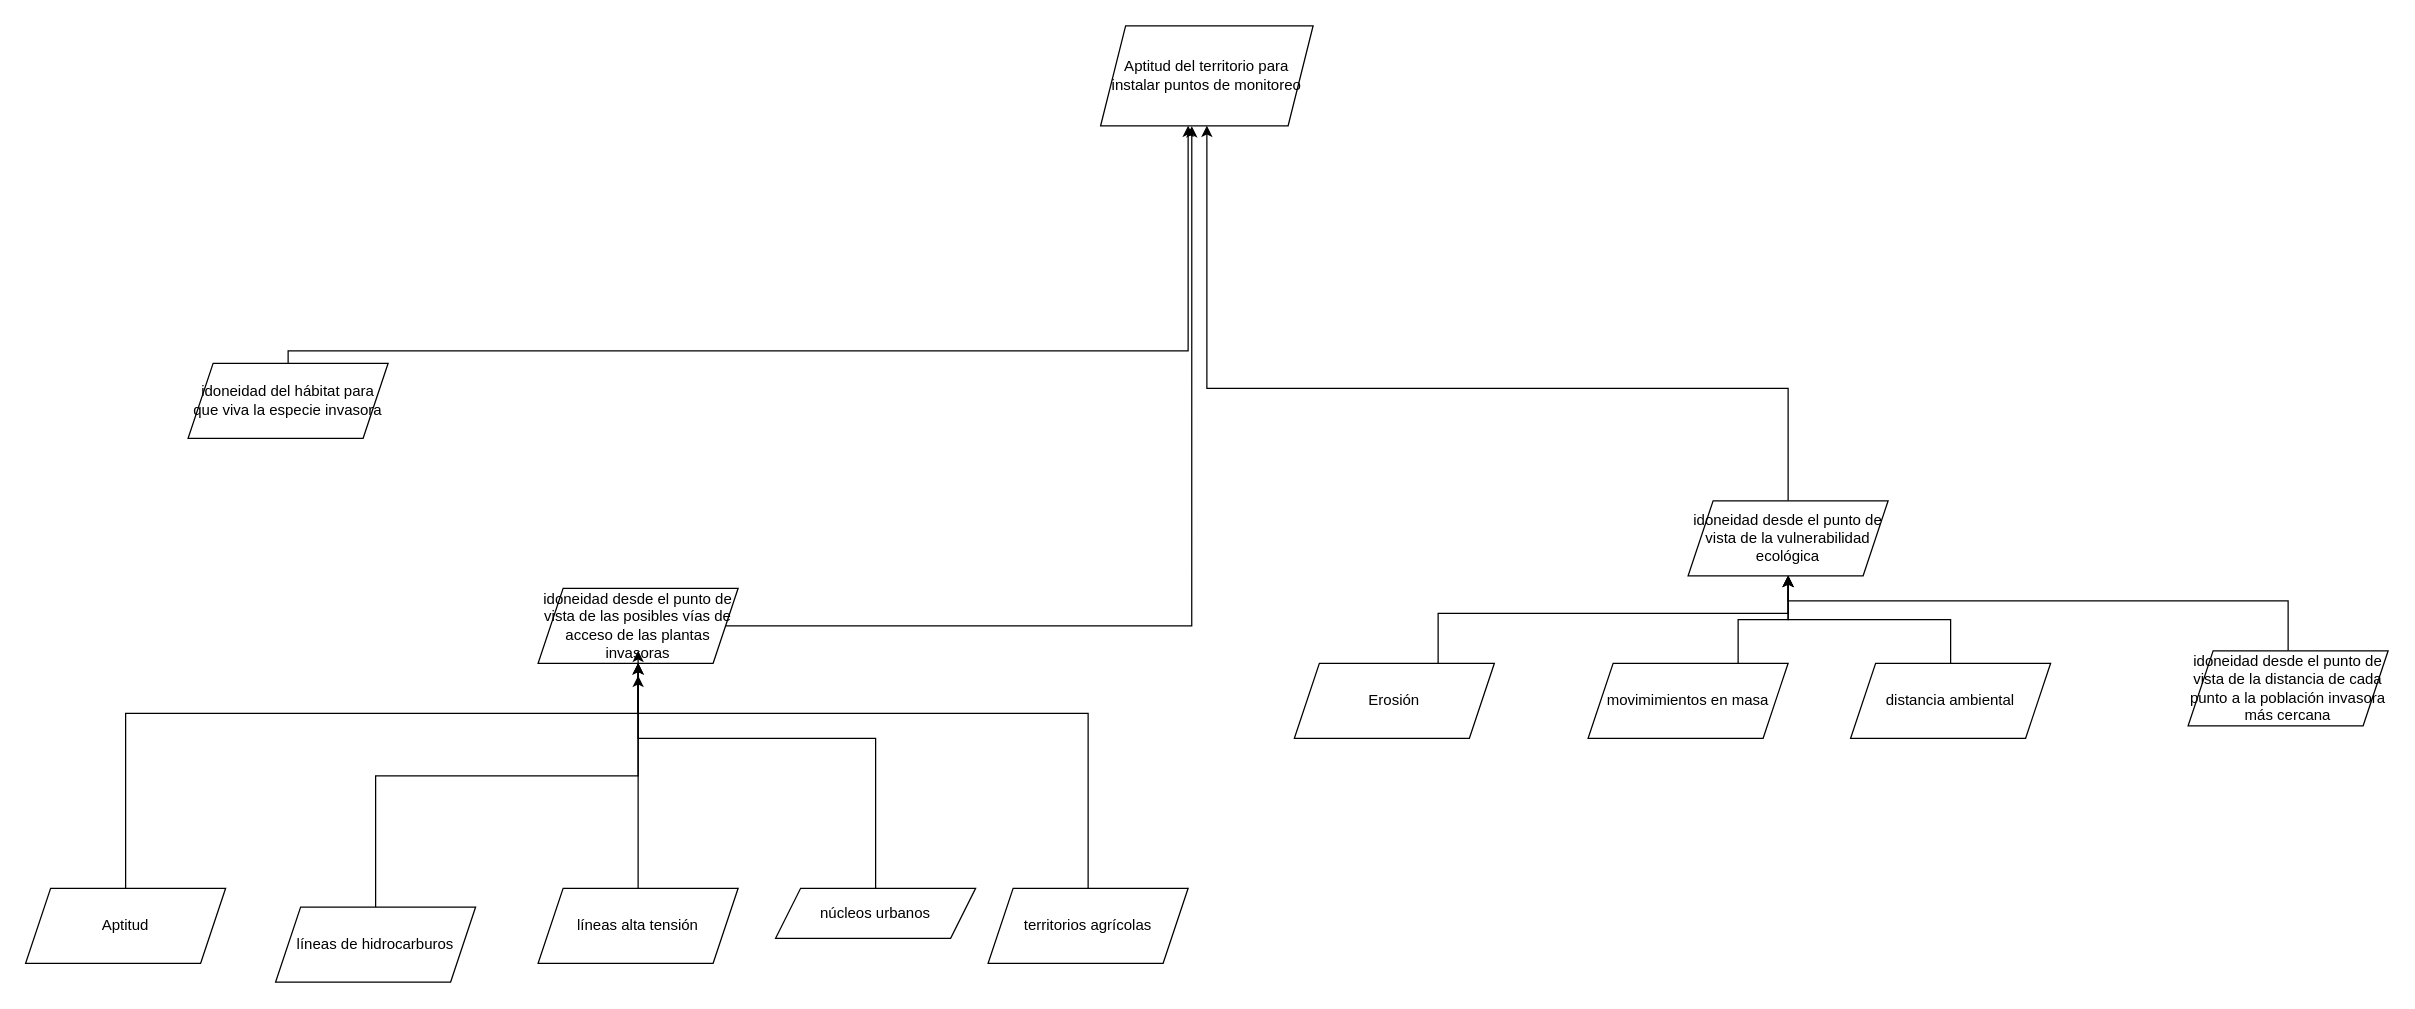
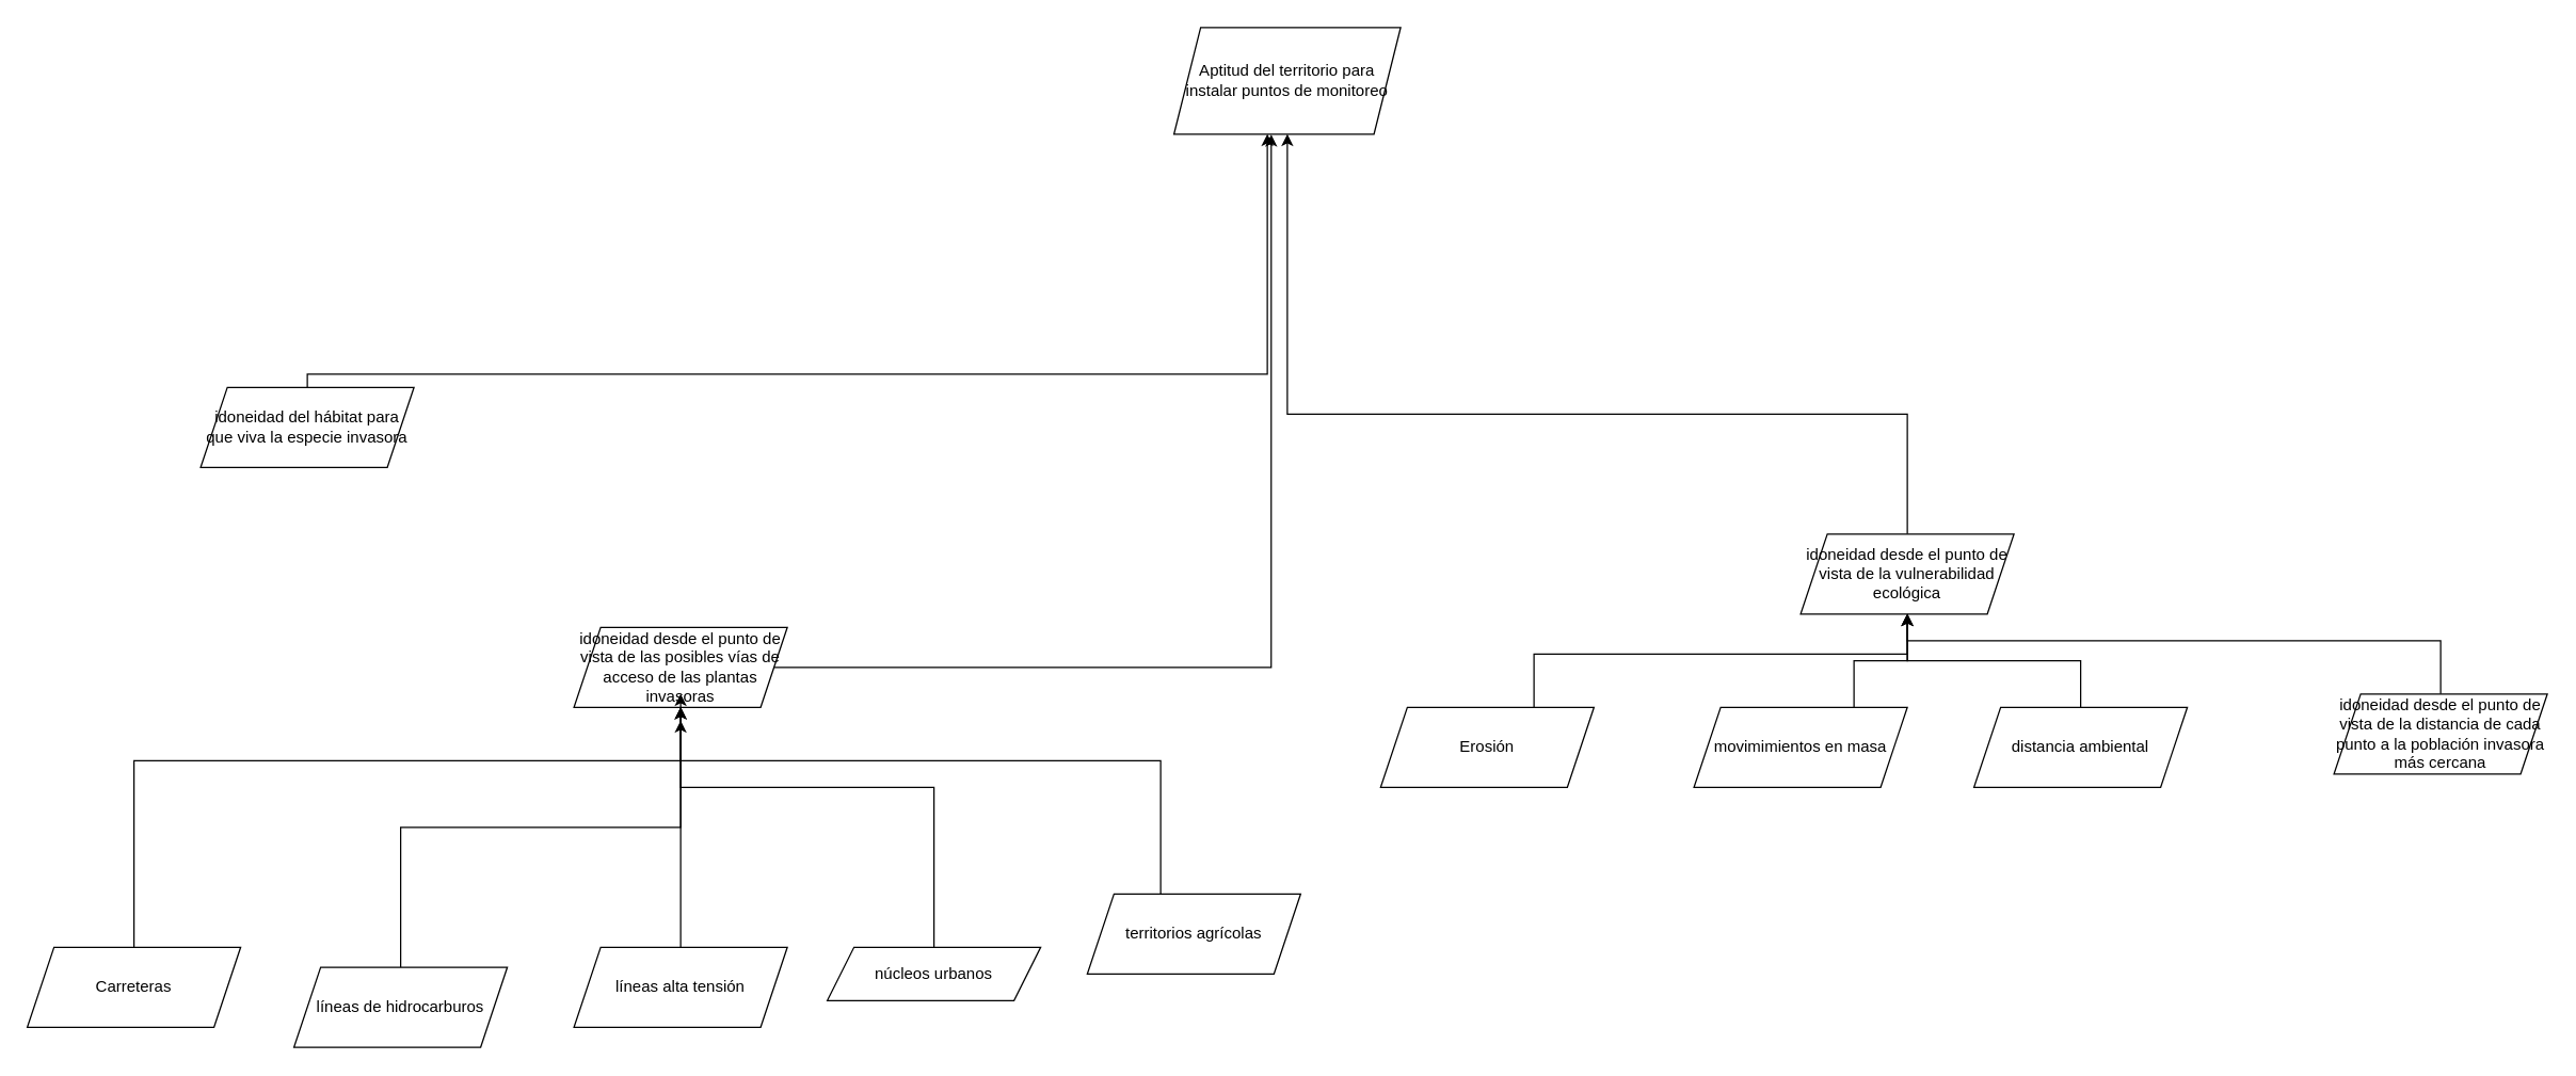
  <mxCell id="0" />
  <mxCell id="1" parent="0" />
  <mxCell id="2" value="Aptitud del territorio para instalar puntos de monitoreo" style="shape=parallelogram;perimeter=parallelogramPerimeter;whiteSpace=wrap;html=1;fixedSize=1;" vertex="1" parent="1"><mxGeometry x="880" y="20" width="170" height="80" as="geometry" /></mxCell>
  <mxCell id="3" style="edgeStyle=orthogonalEdgeStyle;rounded=0;orthogonalLoop=1;jettySize=auto;html=1;" edge="1" parent="1" source="4"><mxGeometry relative="1" as="geometry"><mxPoint x="950" y="100" as="targetPoint" /><Array as="points"><mxPoint x="230" y="280" /><mxPoint x="950" y="280" /></Array></mxGeometry></mxCell>
  <mxCell id="4" value="idoneidad del hábitat para que viva la especie invasora" style="shape=parallelogram;perimeter=parallelogramPerimeter;whiteSpace=wrap;html=1;fixedSize=1;" vertex="1" parent="1"><mxGeometry x="150" y="290" width="160" height="60" as="geometry" /></mxCell>
  <mxCell id="5" style="edgeStyle=orthogonalEdgeStyle;rounded=0;orthogonalLoop=1;jettySize=auto;html=1;" edge="1" parent="1" source="6" target="14"><mxGeometry relative="1" as="geometry"><Array as="points"><mxPoint x="1830" y="480" /><mxPoint x="1430" y="480" /></Array></mxGeometry></mxCell>
  <mxCell id="6" value="idoneidad desde el punto de vista de la distancia de cada punto a la población invasora más cercana" style="shape=parallelogram;perimeter=parallelogramPerimeter;whiteSpace=wrap;html=1;fixedSize=1;" vertex="1" parent="1"><mxGeometry x="1750" y="520" width="160" height="60" as="geometry" /></mxCell>
  <mxCell id="7" style="edgeStyle=orthogonalEdgeStyle;rounded=0;orthogonalLoop=1;jettySize=auto;html=1;entryX=0.429;entryY=1.004;entryDx=0;entryDy=0;entryPerimeter=0;" edge="1" parent="1" source="8" target="2"><mxGeometry relative="1" as="geometry" /></mxCell>
  <mxCell id="8" value="idoneidad desde el punto de vista de las posibles vías de acceso de las plantas invasoras" style="shape=parallelogram;perimeter=parallelogramPerimeter;whiteSpace=wrap;html=1;fixedSize=1;" vertex="1" parent="1"><mxGeometry x="430" y="470" width="160" height="60" as="geometry" /></mxCell>
  <mxCell id="9" style="edgeStyle=orthogonalEdgeStyle;rounded=0;orthogonalLoop=1;jettySize=auto;html=1;entryX=0.5;entryY=1;entryDx=0;entryDy=0;" edge="1" parent="1" source="10" target="8"><mxGeometry relative="1" as="geometry"><Array as="points"><mxPoint x="100" y="570" /><mxPoint x="510" y="570" /></Array></mxGeometry></mxCell>
- <mxCell id="10" value="Aptitud" style="shape=parallelogram;perimeter=parallelogramPerimeter;whiteSpace=wrap;html=1;fixedSize=1;" vertex="1" parent="1"><mxGeometry x="20" y="710" width="160" height="60" as="geometry" /></mxCell>
+ <mxCell id="10" value="Carreteras" style="shape=parallelogram;perimeter=parallelogramPerimeter;whiteSpace=wrap;html=1;fixedSize=1;" vertex="1" parent="1"><mxGeometry x="20" y="710" width="160" height="60" as="geometry" /></mxCell>
  <mxCell id="11" style="edgeStyle=orthogonalEdgeStyle;rounded=0;orthogonalLoop=1;jettySize=auto;html=1;" edge="1" parent="1" source="12"><mxGeometry relative="1" as="geometry"><mxPoint x="510" y="540" as="targetPoint" /><Array as="points"><mxPoint x="300" y="620" /><mxPoint x="510" y="620" /></Array></mxGeometry></mxCell>
  <mxCell id="12" value="líneas de hidrocarburos" style="shape=parallelogram;perimeter=parallelogramPerimeter;whiteSpace=wrap;html=1;fixedSize=1;" vertex="1" parent="1"><mxGeometry x="220" y="725" width="160" height="60" as="geometry" /></mxCell>
  <mxCell id="13" style="edgeStyle=orthogonalEdgeStyle;rounded=0;orthogonalLoop=1;jettySize=auto;html=1;entryX=0.5;entryY=1;entryDx=0;entryDy=0;" edge="1" parent="1" source="14" target="2"><mxGeometry relative="1" as="geometry"><Array as="points"><mxPoint x="1430" y="310" /><mxPoint x="965" y="310" /></Array></mxGeometry></mxCell>
  <mxCell id="14" value="idoneidad desde el punto de vista de la vulnerabilidad ecológica" style="shape=parallelogram;perimeter=parallelogramPerimeter;whiteSpace=wrap;html=1;fixedSize=1;" vertex="1" parent="1"><mxGeometry x="1350" y="400" width="160" height="60" as="geometry" /></mxCell>
  <mxCell id="15" style="edgeStyle=orthogonalEdgeStyle;rounded=0;orthogonalLoop=1;jettySize=auto;html=1;entryX=0.5;entryY=1;entryDx=0;entryDy=0;" edge="1" parent="1" source="16" target="14"><mxGeometry relative="1" as="geometry"><Array as="points"><mxPoint x="1150" y="490" /><mxPoint x="1430" y="490" /></Array></mxGeometry></mxCell>
  <mxCell id="16" value="Erosión" style="shape=parallelogram;perimeter=parallelogramPerimeter;whiteSpace=wrap;html=1;fixedSize=1;" vertex="1" parent="1"><mxGeometry x="1035" y="530" width="160" height="60" as="geometry" /></mxCell>
  <mxCell id="17" style="edgeStyle=orthogonalEdgeStyle;rounded=0;orthogonalLoop=1;jettySize=auto;html=1;entryX=0.5;entryY=1;entryDx=0;entryDy=0;" edge="1" parent="1" source="18" target="14"><mxGeometry relative="1" as="geometry"><mxPoint x="1280" y="460" as="targetPoint" /><Array as="points"><mxPoint x="1390" y="495" /><mxPoint x="1430" y="495" /></Array></mxGeometry></mxCell>
  <mxCell id="18" value="movimimientos en masa" style="shape=parallelogram;perimeter=parallelogramPerimeter;whiteSpace=wrap;html=1;fixedSize=1;" vertex="1" parent="1"><mxGeometry x="1270" y="530" width="160" height="60" as="geometry" /></mxCell>
  <mxCell id="19" style="edgeStyle=orthogonalEdgeStyle;rounded=0;orthogonalLoop=1;jettySize=auto;html=1;entryX=0.5;entryY=1;entryDx=0;entryDy=0;" edge="1" parent="1" source="20" target="8"><mxGeometry relative="1" as="geometry" /></mxCell>
  <mxCell id="20" value="líneas alta tensión" style="shape=parallelogram;perimeter=parallelogramPerimeter;whiteSpace=wrap;html=1;fixedSize=1;" vertex="1" parent="1"><mxGeometry x="430" y="710" width="160" height="60" as="geometry" /></mxCell>
  <mxCell id="21" style="edgeStyle=orthogonalEdgeStyle;rounded=0;orthogonalLoop=1;jettySize=auto;html=1;" edge="1" parent="1" source="22"><mxGeometry relative="1" as="geometry"><mxPoint x="510" y="520" as="targetPoint" /><Array as="points"><mxPoint x="700" y="590" /><mxPoint x="510" y="590" /></Array></mxGeometry></mxCell>
  <mxCell id="22" value="núcleos urbanos" style="shape=parallelogram;perimeter=parallelogramPerimeter;whiteSpace=wrap;html=1;fixedSize=1;" vertex="1" parent="1"><mxGeometry x="620" y="710" width="160" height="40" as="geometry" /></mxCell>
  <mxCell id="23" style="edgeStyle=orthogonalEdgeStyle;rounded=0;orthogonalLoop=1;jettySize=auto;html=1;entryX=0.5;entryY=1;entryDx=0;entryDy=0;" edge="1" parent="1" source="24" target="8"><mxGeometry relative="1" as="geometry"><Array as="points"><mxPoint x="870" y="570" /><mxPoint x="510" y="570" /></Array></mxGeometry></mxCell>
- <mxCell id="24" value="territorios agrícolas" style="shape=parallelogram;perimeter=parallelogramPerimeter;whiteSpace=wrap;html=1;fixedSize=1;" vertex="1" parent="1"><mxGeometry x="790" y="710" width="160" height="60" as="geometry" /></mxCell>
+ <mxCell id="24" value="territorios agrícolas" style="shape=parallelogram;perimeter=parallelogramPerimeter;whiteSpace=wrap;html=1;fixedSize=1;" vertex="1" parent="1"><mxGeometry x="815" y="670" width="160" height="60" as="geometry" /></mxCell>
  <mxCell id="25" style="edgeStyle=orthogonalEdgeStyle;rounded=0;orthogonalLoop=1;jettySize=auto;html=1;entryX=0.5;entryY=1;entryDx=0;entryDy=0;" edge="1" parent="1" source="26" target="14"><mxGeometry relative="1" as="geometry" /></mxCell>
  <mxCell id="26" value="distancia ambiental" style="shape=parallelogram;perimeter=parallelogramPerimeter;whiteSpace=wrap;html=1;fixedSize=1;" vertex="1" parent="1"><mxGeometry x="1480" y="530" width="160" height="60" as="geometry" /></mxCell>
